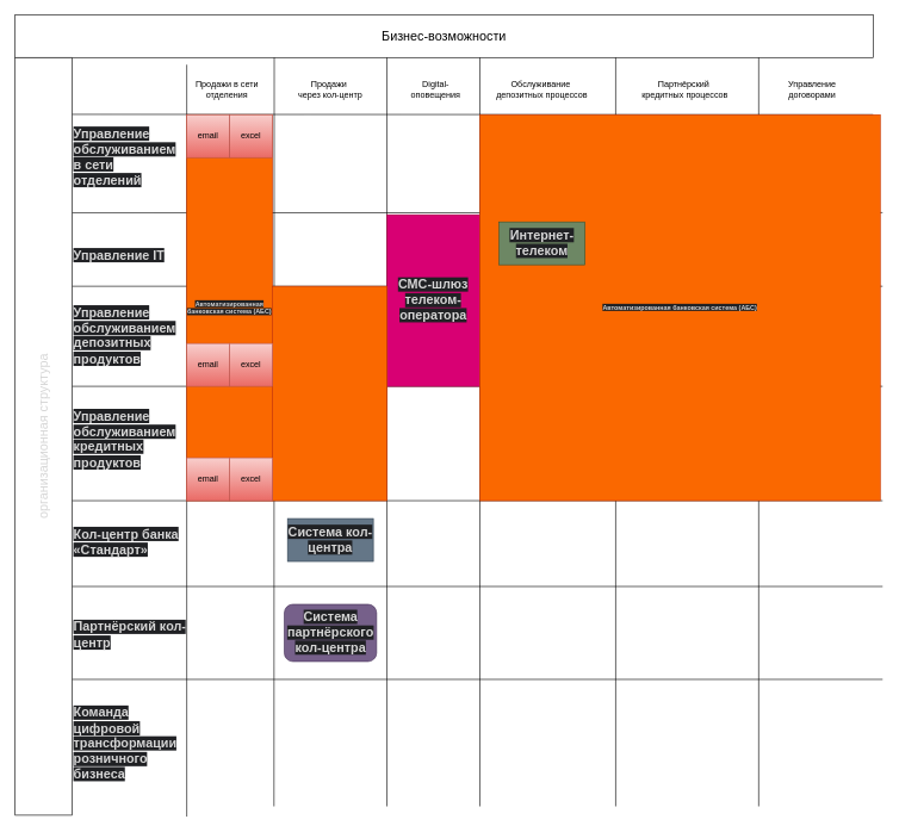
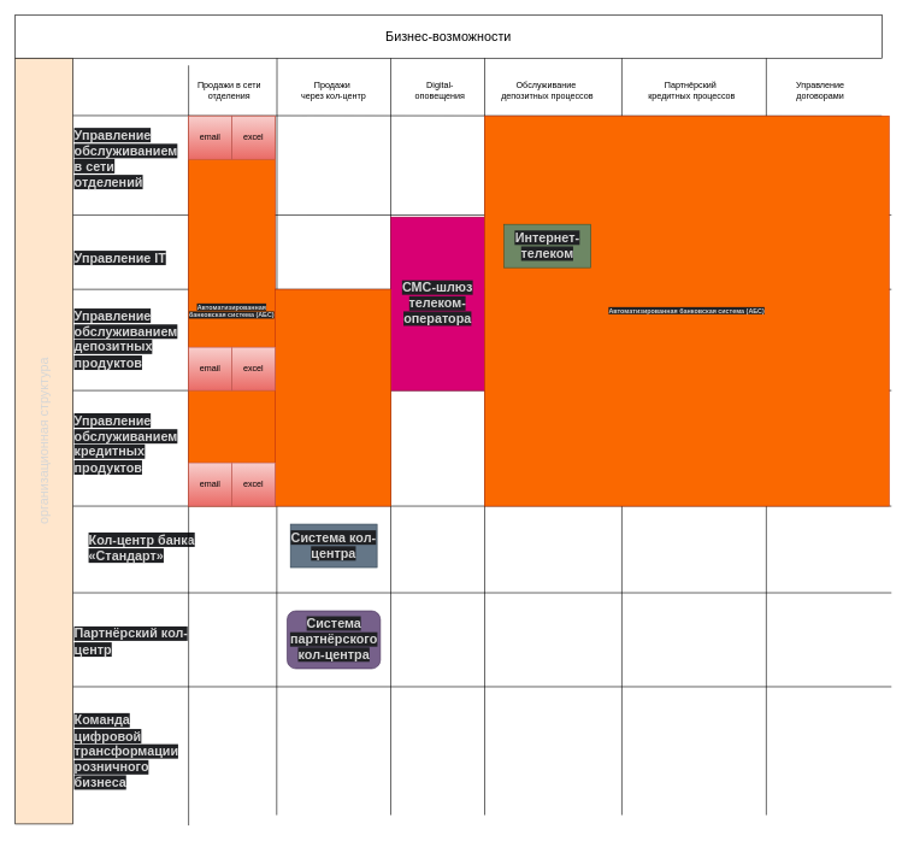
  <mxCell id="0" />
  <mxCell id="1" parent="0" />
  <mxCell id="2" value="Бизнес-возможности" style="rounded=0;whiteSpace=wrap;html=1;fontSize=18;" vertex="1" parent="1"><mxGeometry x="20" y="20" width="1200" height="60" as="geometry" /></mxCell>
- <mxCell id="3" value="&lt;span style=&quot;font-family: &amp;quot;YS Text&amp;quot;, sans-serif; font-size: 18px; text-align: left; white-space-collapse: preserve-breaks;&quot;&gt;&lt;font style=&quot;color: light-dark(rgb(214, 214, 214), rgb(255, 255, 255));&quot;&gt;организационная структура&lt;/font&gt;&lt;/span&gt;" style="rounded=0;whiteSpace=wrap;html=1;horizontal=0;" vertex="1" parent="1"><mxGeometry x="20" y="80" width="80" height="1060" as="geometry" /></mxCell>
+ <mxCell id="3" value="&lt;span style=&quot;font-family: &amp;quot;YS Text&amp;quot;, sans-serif; font-size: 18px; text-align: left; white-space-collapse: preserve-breaks;&quot;&gt;&lt;font style=&quot;color: light-dark(rgb(214, 214, 214), rgb(255, 255, 255));&quot;&gt;организационная структура&lt;/font&gt;&lt;/span&gt;" style="rounded=0;whiteSpace=wrap;html=1;horizontal=0;fillColor=#ffe6cc;" vertex="1" parent="1"><mxGeometry x="20" y="80" width="80" height="1060" as="geometry" /></mxCell>
  <mxCell id="4" value="Продажи в сети отделения" style="text;html=1;align=center;verticalAlign=middle;whiteSpace=wrap;rounded=0;" vertex="1" parent="1"><mxGeometry x="270" y="110" width="93" height="30" as="geometry" /></mxCell>
  <mxCell id="5" value="Продажи&amp;nbsp;&lt;div&gt;через кол-центр&lt;/div&gt;" style="text;html=1;align=center;verticalAlign=middle;whiteSpace=wrap;rounded=0;" vertex="1" parent="1"><mxGeometry x="410" y="110" width="102" height="30" as="geometry" /></mxCell>
  <mxCell id="6" value="Digital-оповещения" style="text;html=1;align=center;verticalAlign=middle;whiteSpace=wrap;rounded=0;" vertex="1" parent="1"><mxGeometry x="570" y="110" width="77" height="30" as="geometry" /></mxCell>
  <mxCell id="7" value="Обслуживание&amp;nbsp;&lt;div&gt;депозитных процессов&lt;/div&gt;" style="text;html=1;align=center;verticalAlign=middle;whiteSpace=wrap;rounded=0;" vertex="1" parent="1"><mxGeometry x="690" y="110" width="134" height="30" as="geometry" /></mxCell>
  <mxCell id="8" value="Партнёрский&amp;nbsp;&lt;div&gt;кредитных процессов&lt;/div&gt;" style="text;html=1;align=center;verticalAlign=middle;whiteSpace=wrap;rounded=0;" vertex="1" parent="1"><mxGeometry x="890" y="110" width="134" height="30" as="geometry" /></mxCell>
  <mxCell id="9" value="Управление договорами" style="text;html=1;align=center;verticalAlign=middle;whiteSpace=wrap;rounded=0;" vertex="1" parent="1"><mxGeometry x="1090" y="110" width="90" height="30" as="geometry" /></mxCell>
  <mxCell id="10" value="&lt;strong style=&quot;box-sizing: inherit; color: rgb(214, 214, 214); font-family: &amp;quot;YS Text&amp;quot;, sans-serif; font-size: 18px; font-style: normal; font-variant-ligatures: normal; font-variant-caps: normal; letter-spacing: normal; orphans: 2; text-align: left; text-indent: 0px; text-transform: none; widows: 2; word-spacing: 0px; -webkit-text-stroke-width: 0px; white-space: pre-line; background-color: rgb(32, 33, 36); text-decoration-thickness: initial; text-decoration-style: initial; text-decoration-color: initial;&quot;&gt;Управление обслуживанием в сети отделений&lt;/strong&gt;" style="text;whiteSpace=wrap;html=1;" vertex="1" parent="1"><mxGeometry x="100" y="170" width="150" height="130" as="geometry" /></mxCell>
  <mxCell id="11" value="&lt;strong style=&quot;box-sizing: inherit; color: rgb(214, 214, 214); font-family: &amp;quot;YS Text&amp;quot;, sans-serif; font-size: 18px; font-style: normal; font-variant-ligatures: normal; font-variant-caps: normal; letter-spacing: normal; orphans: 2; text-align: left; text-indent: 0px; text-transform: none; widows: 2; word-spacing: 0px; -webkit-text-stroke-width: 0px; white-space: pre-line; background-color: rgb(32, 33, 36); text-decoration-thickness: initial; text-decoration-style: initial; text-decoration-color: initial;&quot;&gt;Управление IT&lt;/strong&gt;" style="text;whiteSpace=wrap;html=1;" vertex="1" parent="1"><mxGeometry x="100" y="340" width="160" height="50" as="geometry" /></mxCell>
  <mxCell id="12" value="&lt;strong style=&quot;box-sizing: inherit; color: rgb(214, 214, 214); font-family: &amp;quot;YS Text&amp;quot;, sans-serif; font-size: 18px; font-style: normal; font-variant-ligatures: normal; font-variant-caps: normal; letter-spacing: normal; orphans: 2; text-align: left; text-indent: 0px; text-transform: none; widows: 2; word-spacing: 0px; -webkit-text-stroke-width: 0px; white-space: pre-line; background-color: rgb(32, 33, 36); text-decoration-thickness: initial; text-decoration-style: initial; text-decoration-color: initial;&quot;&gt;Управление обслуживанием депозитных продуктов&lt;/strong&gt;" style="text;whiteSpace=wrap;html=1;" vertex="1" parent="1"><mxGeometry x="100" y="420" width="160" height="50" as="geometry" /></mxCell>
  <mxCell id="13" value="&lt;strong style=&quot;box-sizing: inherit; color: rgb(214, 214, 214); font-family: &amp;quot;YS Text&amp;quot;, sans-serif; font-size: 18px; font-style: normal; font-variant-ligatures: normal; font-variant-caps: normal; letter-spacing: normal; orphans: 2; text-align: left; text-indent: 0px; text-transform: none; widows: 2; word-spacing: 0px; -webkit-text-stroke-width: 0px; white-space: pre-line; background-color: rgb(32, 33, 36); text-decoration-thickness: initial; text-decoration-style: initial; text-decoration-color: initial;&quot;&gt;Управление обслуживанием кредитных продуктов&lt;/strong&gt;" style="text;whiteSpace=wrap;html=1;" vertex="1" parent="1"><mxGeometry x="100" y="565" width="160" height="95" as="geometry" /></mxCell>
- <mxCell id="14" value="&lt;strong style=&quot;box-sizing: inherit; color: rgb(214, 214, 214); font-family: &amp;quot;YS Text&amp;quot;, sans-serif; font-size: 18px; font-style: normal; font-variant-ligatures: normal; font-variant-caps: normal; letter-spacing: normal; orphans: 2; text-align: left; text-indent: 0px; text-transform: none; widows: 2; word-spacing: 0px; -webkit-text-stroke-width: 0px; white-space: pre-line; background-color: rgb(32, 33, 36); text-decoration-thickness: initial; text-decoration-style: initial; text-decoration-color: initial;&quot;&gt;Кол-центр банка «Стандарт»&lt;/strong&gt;" style="text;whiteSpace=wrap;html=1;" vertex="1" parent="1"><mxGeometry x="100" y="730" width="160" height="50" as="geometry" /></mxCell>
+ <mxCell id="14" value="&lt;strong style=&quot;box-sizing: inherit; color: rgb(214, 214, 214); font-family: &amp;quot;YS Text&amp;quot;, sans-serif; font-size: 18px; font-style: normal; font-variant-ligatures: normal; font-variant-caps: normal; letter-spacing: normal; orphans: 2; text-align: left; text-indent: 0px; text-transform: none; widows: 2; word-spacing: 0px; -webkit-text-stroke-width: 0px; white-space: pre-line; background-color: rgb(32, 33, 36); text-decoration-thickness: initial; text-decoration-style: initial; text-decoration-color: initial;&quot;&gt;Кол-центр банка «Стандарт»&lt;/strong&gt;" style="text;whiteSpace=wrap;html=1;" vertex="1" parent="1"><mxGeometry x="120" y="730" width="160" height="50" as="geometry" /></mxCell>
  <mxCell id="15" value="&lt;strong style=&quot;box-sizing: inherit; color: rgb(214, 214, 214); font-family: &amp;quot;YS Text&amp;quot;, sans-serif; font-size: 18px; font-style: normal; font-variant-ligatures: normal; font-variant-caps: normal; letter-spacing: normal; orphans: 2; text-align: left; text-indent: 0px; text-transform: none; widows: 2; word-spacing: 0px; -webkit-text-stroke-width: 0px; white-space: pre-line; background-color: rgb(32, 33, 36); text-decoration-thickness: initial; text-decoration-style: initial; text-decoration-color: initial;&quot;&gt;Партнёрский кол-центр&lt;/strong&gt;" style="text;whiteSpace=wrap;html=1;" vertex="1" parent="1"><mxGeometry x="100" y="860" width="160" height="50" as="geometry" /></mxCell>
  <mxCell id="16" value="&lt;strong style=&quot;box-sizing: inherit; color: rgb(214, 214, 214); font-family: &amp;quot;YS Text&amp;quot;, sans-serif; font-size: 18px; font-style: normal; font-variant-ligatures: normal; font-variant-caps: normal; letter-spacing: normal; orphans: 2; text-align: left; text-indent: 0px; text-transform: none; widows: 2; word-spacing: 0px; -webkit-text-stroke-width: 0px; white-space: pre-line; background-color: rgb(32, 33, 36); text-decoration-thickness: initial; text-decoration-style: initial; text-decoration-color: initial;&quot;&gt;Команда цифровой трансформации розничного бизнеса&lt;/strong&gt;" style="text;whiteSpace=wrap;html=1;" vertex="1" parent="1"><mxGeometry x="100" y="980" width="160" height="120" as="geometry" /></mxCell>
  <mxCell id="17" value="" style="endArrow=none;html=1;rounded=0;" edge="1" parent="1"><mxGeometry width="50" height="50" relative="1" as="geometry"><mxPoint x="260" y="1142" as="sourcePoint" /><mxPoint x="260" y="90" as="targetPoint" /></mxGeometry></mxCell>
  <mxCell id="18" value="" style="endArrow=none;html=1;rounded=0;exitX=1;exitY=0.075;exitDx=0;exitDy=0;exitPerimeter=0;" edge="1" parent="1" source="3"><mxGeometry width="50" height="50" relative="1" as="geometry"><mxPoint x="540" y="340" as="sourcePoint" /><mxPoint x="1220" y="160" as="targetPoint" /></mxGeometry></mxCell>
  <mxCell id="19" value="" style="endArrow=none;html=1;rounded=0;entryX=0.302;entryY=1.067;entryDx=0;entryDy=0;entryPerimeter=0;" edge="1" parent="1"><mxGeometry width="50" height="50" relative="1" as="geometry"><mxPoint x="382" y="1127.647" as="sourcePoint" /><mxPoint x="382.4" y="80" as="targetPoint" /></mxGeometry></mxCell>
  <mxCell id="20" value="" style="endArrow=none;html=1;rounded=0;entryX=0.302;entryY=1.067;entryDx=0;entryDy=0;entryPerimeter=0;" edge="1" parent="1"><mxGeometry width="50" height="50" relative="1" as="geometry"><mxPoint x="540" y="1127.667" as="sourcePoint" /><mxPoint x="540" y="80" as="targetPoint" /></mxGeometry></mxCell>
  <mxCell id="21" value="" style="endArrow=none;html=1;rounded=0;entryX=0.302;entryY=1.067;entryDx=0;entryDy=0;entryPerimeter=0;" edge="1" parent="1"><mxGeometry width="50" height="50" relative="1" as="geometry"><mxPoint x="670" y="1127.667" as="sourcePoint" /><mxPoint x="670" y="80" as="targetPoint" /></mxGeometry></mxCell>
  <mxCell id="22" value="" style="endArrow=none;html=1;rounded=0;entryX=0.302;entryY=1.067;entryDx=0;entryDy=0;entryPerimeter=0;" edge="1" parent="1"><mxGeometry width="50" height="50" relative="1" as="geometry"><mxPoint x="860" y="1127.667" as="sourcePoint" /><mxPoint x="860" y="80" as="targetPoint" /></mxGeometry></mxCell>
  <mxCell id="23" value="" style="endArrow=none;html=1;rounded=0;entryX=0.302;entryY=1.067;entryDx=0;entryDy=0;entryPerimeter=0;" edge="1" parent="1"><mxGeometry width="50" height="50" relative="1" as="geometry"><mxPoint x="1060" y="1127.667" as="sourcePoint" /><mxPoint x="1060" y="80" as="targetPoint" /></mxGeometry></mxCell>
  <mxCell id="24" value="" style="endArrow=none;html=1;rounded=0;exitX=1;exitY=0.205;exitDx=0;exitDy=0;exitPerimeter=0;" edge="1" parent="1" source="3"><mxGeometry width="50" height="50" relative="1" as="geometry"><mxPoint x="590" y="420" as="sourcePoint" /><mxPoint x="1233.333" y="297" as="targetPoint" /></mxGeometry></mxCell>
  <mxCell id="25" value="" style="endArrow=none;html=1;rounded=0;exitX=1;exitY=0.205;exitDx=0;exitDy=0;exitPerimeter=0;" edge="1" parent="1"><mxGeometry width="50" height="50" relative="1" as="geometry"><mxPoint x="100" y="400" as="sourcePoint" /><mxPoint x="1233.333" y="400" as="targetPoint" /></mxGeometry></mxCell>
  <mxCell id="26" value="" style="endArrow=none;html=1;rounded=0;exitX=1;exitY=0.205;exitDx=0;exitDy=0;exitPerimeter=0;" edge="1" parent="1"><mxGeometry width="50" height="50" relative="1" as="geometry"><mxPoint x="100" y="540" as="sourcePoint" /><mxPoint x="1233.333" y="540" as="targetPoint" /></mxGeometry></mxCell>
  <mxCell id="27" value="" style="endArrow=none;html=1;rounded=0;exitX=1;exitY=0.205;exitDx=0;exitDy=0;exitPerimeter=0;" edge="1" parent="1"><mxGeometry width="50" height="50" relative="1" as="geometry"><mxPoint x="100" y="700" as="sourcePoint" /><mxPoint x="1233.333" y="700" as="targetPoint" /></mxGeometry></mxCell>
  <mxCell id="28" value="" style="endArrow=none;html=1;rounded=0;exitX=1;exitY=0.205;exitDx=0;exitDy=0;exitPerimeter=0;" edge="1" parent="1"><mxGeometry width="50" height="50" relative="1" as="geometry"><mxPoint x="100" y="820" as="sourcePoint" /><mxPoint x="1233.333" y="820" as="targetPoint" /></mxGeometry></mxCell>
  <mxCell id="29" value="" style="endArrow=none;html=1;rounded=0;exitX=1;exitY=0.205;exitDx=0;exitDy=0;exitPerimeter=0;" edge="1" parent="1"><mxGeometry width="50" height="50" relative="1" as="geometry"><mxPoint x="100" y="950" as="sourcePoint" /><mxPoint x="1233.333" y="950" as="targetPoint" /></mxGeometry></mxCell>
  <mxCell id="30" value="&lt;strong style=&quot;box-sizing: inherit; color: rgb(214, 214, 214); font-family: &amp;quot;YS Text&amp;quot;, sans-serif; font-size: 18px; text-align: left; white-space-collapse: preserve-breaks; background-color: rgb(32, 33, 36);&quot;&gt;СМС-шлюз телеком-оператора&lt;/strong&gt;" style="rounded=0;whiteSpace=wrap;html=1;fillColor=#d80073;fontColor=#ffffff;strokeColor=#A50040;" vertex="1" parent="1"><mxGeometry x="540" y="300" width="130" height="240" as="geometry" /></mxCell>
  <mxCell id="31" value="&lt;strong style=&quot;box-sizing: inherit; color: rgb(214, 214, 214); font-family: &amp;quot;YS Text&amp;quot;, sans-serif; text-align: left; white-space-collapse: preserve-breaks; background-color: rgb(32, 33, 36);&quot;&gt;&lt;font&gt;Автоматизированная банковская система (АБС)&lt;/font&gt;&lt;/strong&gt;" style="rounded=0;whiteSpace=wrap;html=1;fontSize=9;fillColor=#fa6800;fontColor=#000000;strokeColor=#C73500;" vertex="1" parent="1"><mxGeometry x="670" y="160" width="560" height="540" as="geometry" /></mxCell>
  <mxCell id="32" value="&lt;strong style=&quot;box-sizing: inherit; color: rgb(214, 214, 214); font-family: &amp;quot;YS Text&amp;quot;, sans-serif; font-size: 18px; text-align: left; white-space-collapse: preserve-breaks; background-color: rgb(32, 33, 36);&quot;&gt;Система кол-центра&lt;/strong&gt;" style="rounded=0;whiteSpace=wrap;html=1;fillColor=#647687;fontColor=#ffffff;strokeColor=#314354;" vertex="1" parent="1"><mxGeometry x="401" y="725" width="120" height="60" as="geometry" /></mxCell>
  <mxCell id="33" value="&lt;strong style=&quot;box-sizing: inherit; color: rgb(214, 214, 214); font-family: &amp;quot;YS Text&amp;quot;, sans-serif; font-size: 18px; text-align: left; white-space-collapse: preserve-breaks; background-color: rgb(32, 33, 36);&quot;&gt;Система партнёрского кол-центра&lt;/strong&gt;" style="whiteSpace=wrap;html=1;fillColor=#76608a;fontColor=#ffffff;strokeColor=#432D57;rounded=1;" vertex="1" parent="1"><mxGeometry x="396.5" y="845" width="129" height="80" as="geometry" /></mxCell>
  <mxCell id="34" value="&lt;strong style=&quot;box-sizing: inherit; color: rgb(214, 214, 214); font-family: &amp;quot;YS Text&amp;quot;, sans-serif; font-size: 18px; text-align: left; white-space-collapse: preserve-breaks; background-color: rgb(32, 33, 36);&quot;&gt;Интернет-телеком&lt;/strong&gt;" style="rounded=0;whiteSpace=wrap;html=1;fillColor=#6d8764;fontColor=#ffffff;strokeColor=#3A5431;" vertex="1" parent="1"><mxGeometry x="697" y="310" width="120" height="60" as="geometry" /></mxCell>
  <mxCell id="35" value="" style="group" vertex="1" connectable="0" parent="1"><mxGeometry x="260" y="160" width="280" height="540" as="geometry" /></mxCell>
  <mxCell id="36" value="&lt;strong style=&quot;box-sizing: inherit; color: rgb(214, 214, 214); font-family: &amp;quot;YS Text&amp;quot;, sans-serif; text-align: left; white-space-collapse: preserve-breaks; background-color: rgb(32, 33, 36);&quot;&gt;&lt;font&gt;Автоматизированная банковская система (АБС)&lt;/font&gt;&lt;/strong&gt;" style="rounded=0;whiteSpace=wrap;html=1;fontSize=9;fillColor=#fa6800;fontColor=#000000;strokeColor=#C73500;" vertex="1" parent="35"><mxGeometry width="120" height="540" as="geometry" /></mxCell>
  <mxCell id="37" value="" style="rounded=0;whiteSpace=wrap;html=1;fontSize=9;fillColor=#fa6800;fontColor=#000000;strokeColor=#C73500;" vertex="1" parent="35"><mxGeometry x="120" y="240" width="160" height="300" as="geometry" /></mxCell>
  <mxCell id="38" value="email" style="rounded=0;whiteSpace=wrap;html=1;fillColor=#f8cecc;strokeColor=#b85450;gradientColor=#ea6b66;" vertex="1" parent="35"><mxGeometry width="60" height="60" as="geometry" /></mxCell>
  <mxCell id="39" value="excel" style="rounded=0;whiteSpace=wrap;html=1;fillColor=#f8cecc;strokeColor=#b85450;gradientColor=#ea6b66;" vertex="1" parent="35"><mxGeometry x="60" width="60" height="60" as="geometry" /></mxCell>
  <mxCell id="40" value="excel" style="rounded=0;whiteSpace=wrap;html=1;fillColor=#f8cecc;strokeColor=#b85450;gradientColor=#ea6b66;" vertex="1" parent="35"><mxGeometry x="60" y="320" width="60" height="60" as="geometry" /></mxCell>
  <mxCell id="41" value="email" style="rounded=0;whiteSpace=wrap;html=1;fillColor=#f8cecc;strokeColor=#b85450;gradientColor=#ea6b66;" vertex="1" parent="35"><mxGeometry y="320" width="60" height="60" as="geometry" /></mxCell>
  <mxCell id="42" value="excel" style="rounded=0;whiteSpace=wrap;html=1;fillColor=#f8cecc;strokeColor=#b85450;gradientColor=#ea6b66;" vertex="1" parent="35"><mxGeometry x="60" y="480" width="60" height="60" as="geometry" /></mxCell>
  <mxCell id="43" value="email" style="rounded=0;whiteSpace=wrap;html=1;fillColor=#f8cecc;strokeColor=#b85450;gradientColor=#ea6b66;" vertex="1" parent="35"><mxGeometry y="480" width="60" height="60" as="geometry" /></mxCell>
